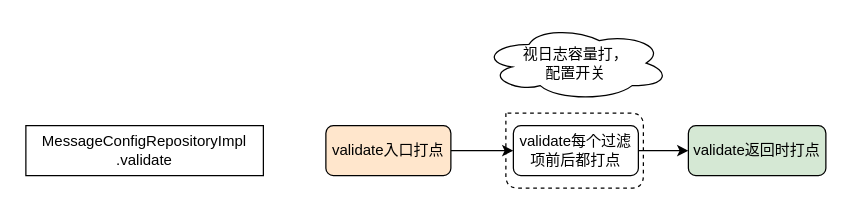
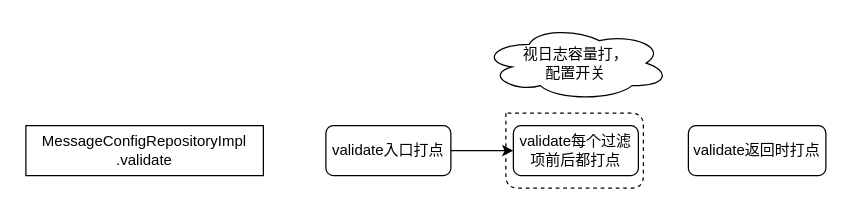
  <mxCell id="0" />
  <mxCell id="1" parent="0" />
  <mxCell id="2" value="MessageConfigRepositoryImpl&lt;br&gt;.validate" style="whiteSpace=wrap;html=1;rounded=0;" vertex="1" parent="1"><mxGeometry x="20" y="100" width="190" height="40" as="geometry" /></mxCell>
  <mxCell id="3" style="edgeStyle=orthogonalEdgeStyle;rounded=0;orthogonalLoop=1;jettySize=auto;html=1;exitX=1;exitY=0.5;exitDx=0;exitDy=0;entryX=0;entryY=0.5;entryDx=0;entryDy=0;" edge="1" parent="1" source="4" target="6"><mxGeometry relative="1" as="geometry" /></mxCell>
- <mxCell id="4" value="validate入口打点" style="rounded=1;whiteSpace=wrap;html=1;fillColor=#ffe6cc;" vertex="1" parent="1"><mxGeometry x="260" y="100" width="100" height="40" as="geometry" /></mxCell>
- <mxCell id="5" style="edgeStyle=orthogonalEdgeStyle;rounded=0;orthogonalLoop=1;jettySize=auto;html=1;exitX=1;exitY=0.5;exitDx=0;exitDy=0;entryX=0;entryY=0.5;entryDx=0;entryDy=0;" edge="1" parent="1" source="6" target="7"><mxGeometry relative="1" as="geometry" /></mxCell>
+ <mxCell id="4" value="validate入口打点" style="rounded=1;whiteSpace=wrap;html=1;" vertex="1" parent="1"><mxGeometry x="260" y="100" width="100" height="40" as="geometry" /></mxCell>
  <mxCell id="6" value="validate每个过滤项前后都打点" style="rounded=1;whiteSpace=wrap;html=1;" vertex="1" parent="1"><mxGeometry x="410" y="100" width="100" height="40" as="geometry" /></mxCell>
- <mxCell id="7" value="validate返回时打点" style="rounded=1;whiteSpace=wrap;html=1;fillColor=#d5e8d4;" vertex="1" parent="1"><mxGeometry x="550" y="100" width="110" height="40" as="geometry" /></mxCell>
+ <mxCell id="7" value="validate返回时打点" style="rounded=1;whiteSpace=wrap;html=1;" vertex="1" parent="1"><mxGeometry x="550" y="100" width="110" height="40" as="geometry" /></mxCell>
  <mxCell id="8" value="" style="endArrow=none;dashed=1;html=1;" edge="1" parent="1"><mxGeometry width="50" height="50" relative="1" as="geometry"><mxPoint x="404" y="90" as="sourcePoint" /><mxPoint x="404" y="90" as="targetPoint" /><Array as="points"><mxPoint x="404" y="150" /><mxPoint x="514" y="150" /><mxPoint x="514" y="90" /></Array></mxGeometry></mxCell>
  <mxCell id="9" value="视日志容量打，&lt;br&gt;配置开关" style="ellipse;shape=cloud;whiteSpace=wrap;html=1;" vertex="1" parent="1"><mxGeometry x="385" y="20" width="150" height="60" as="geometry" /></mxCell>
